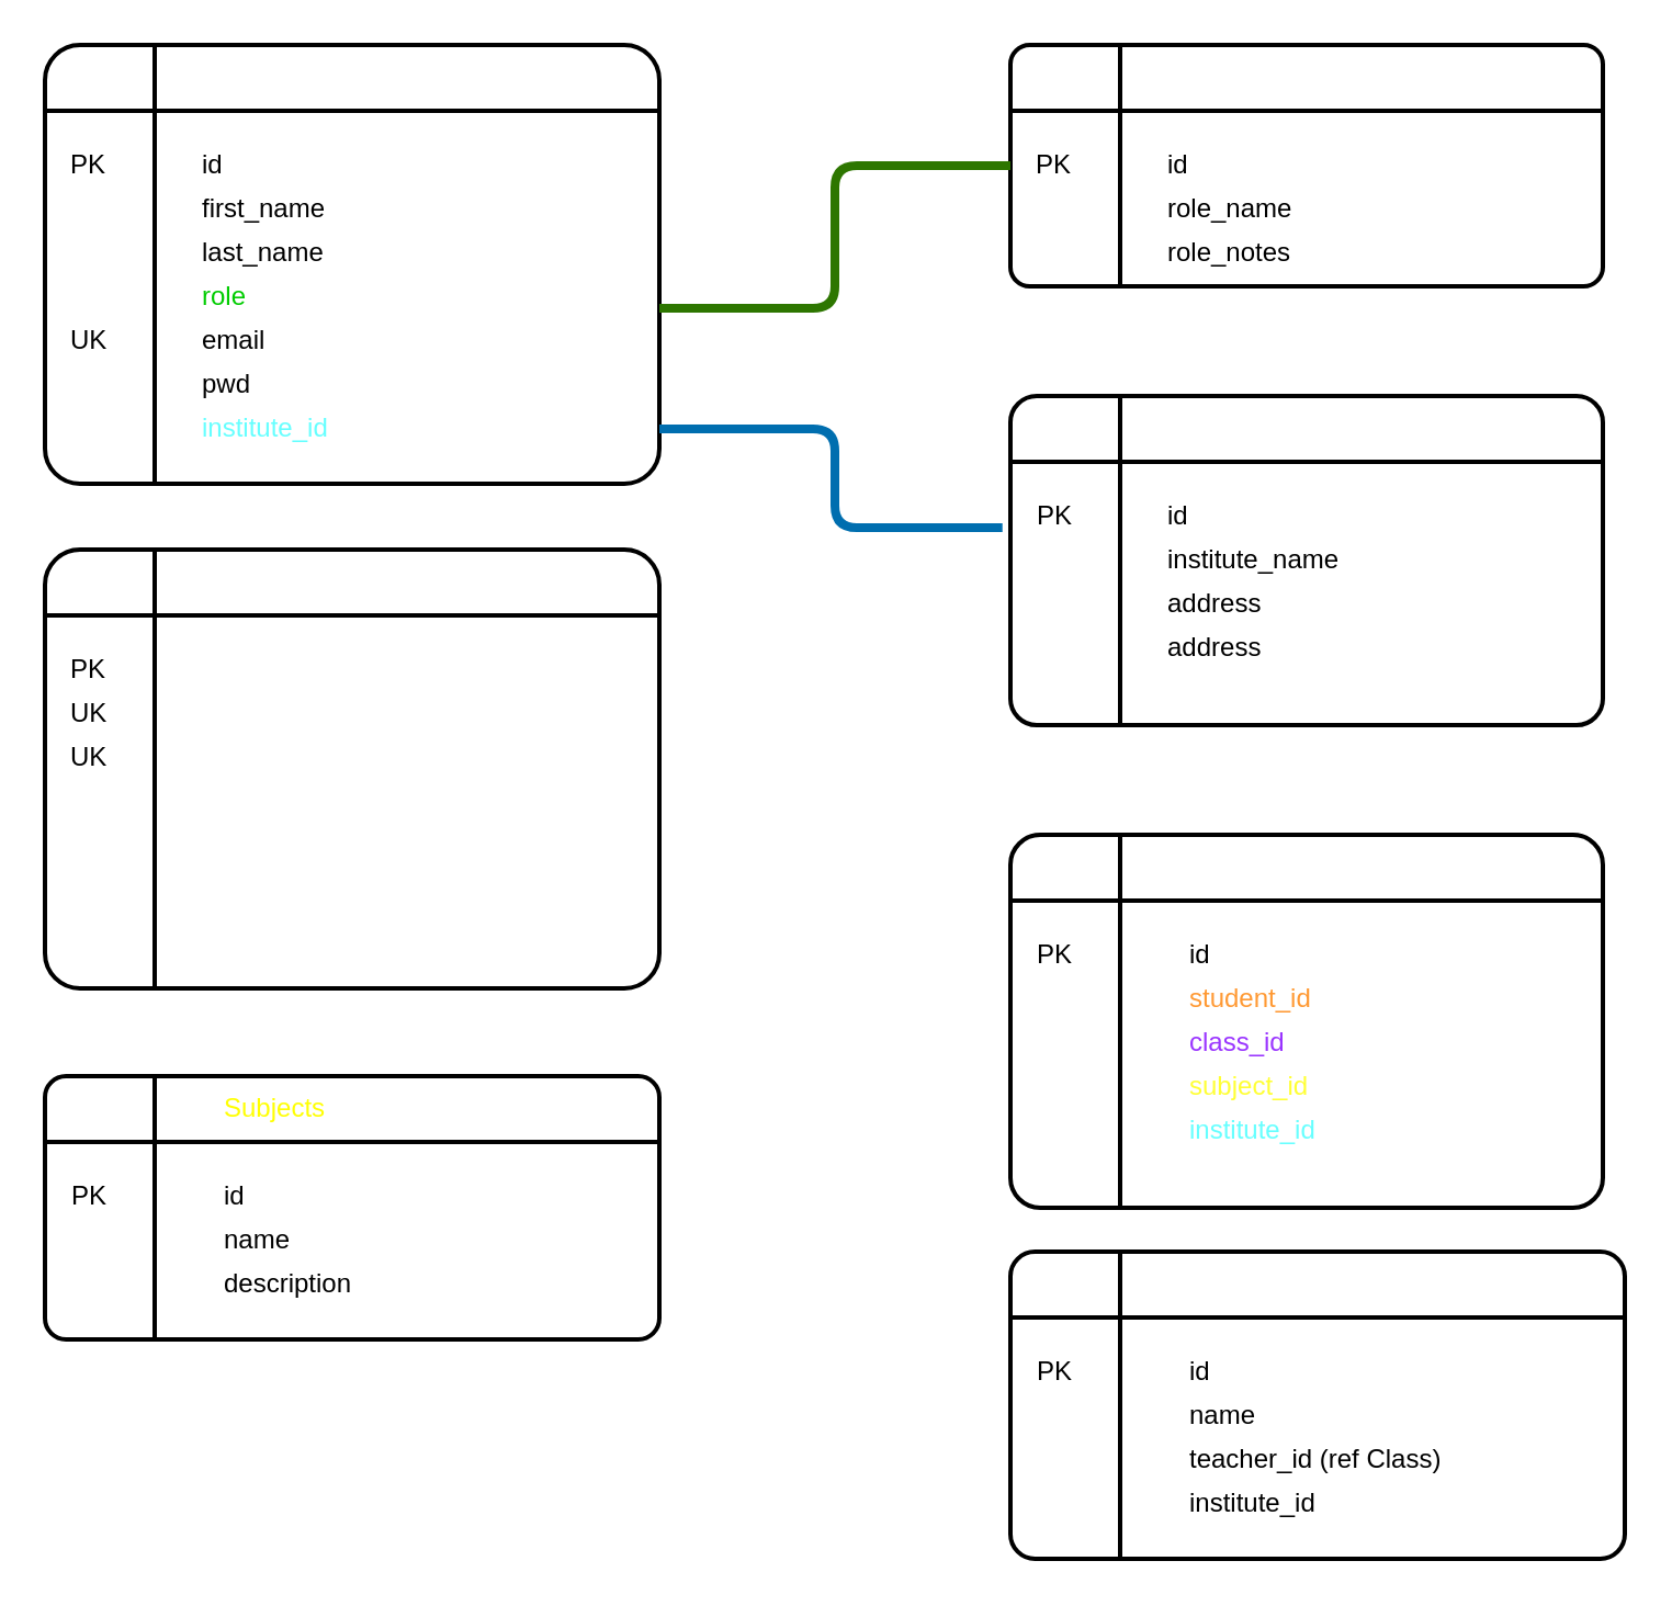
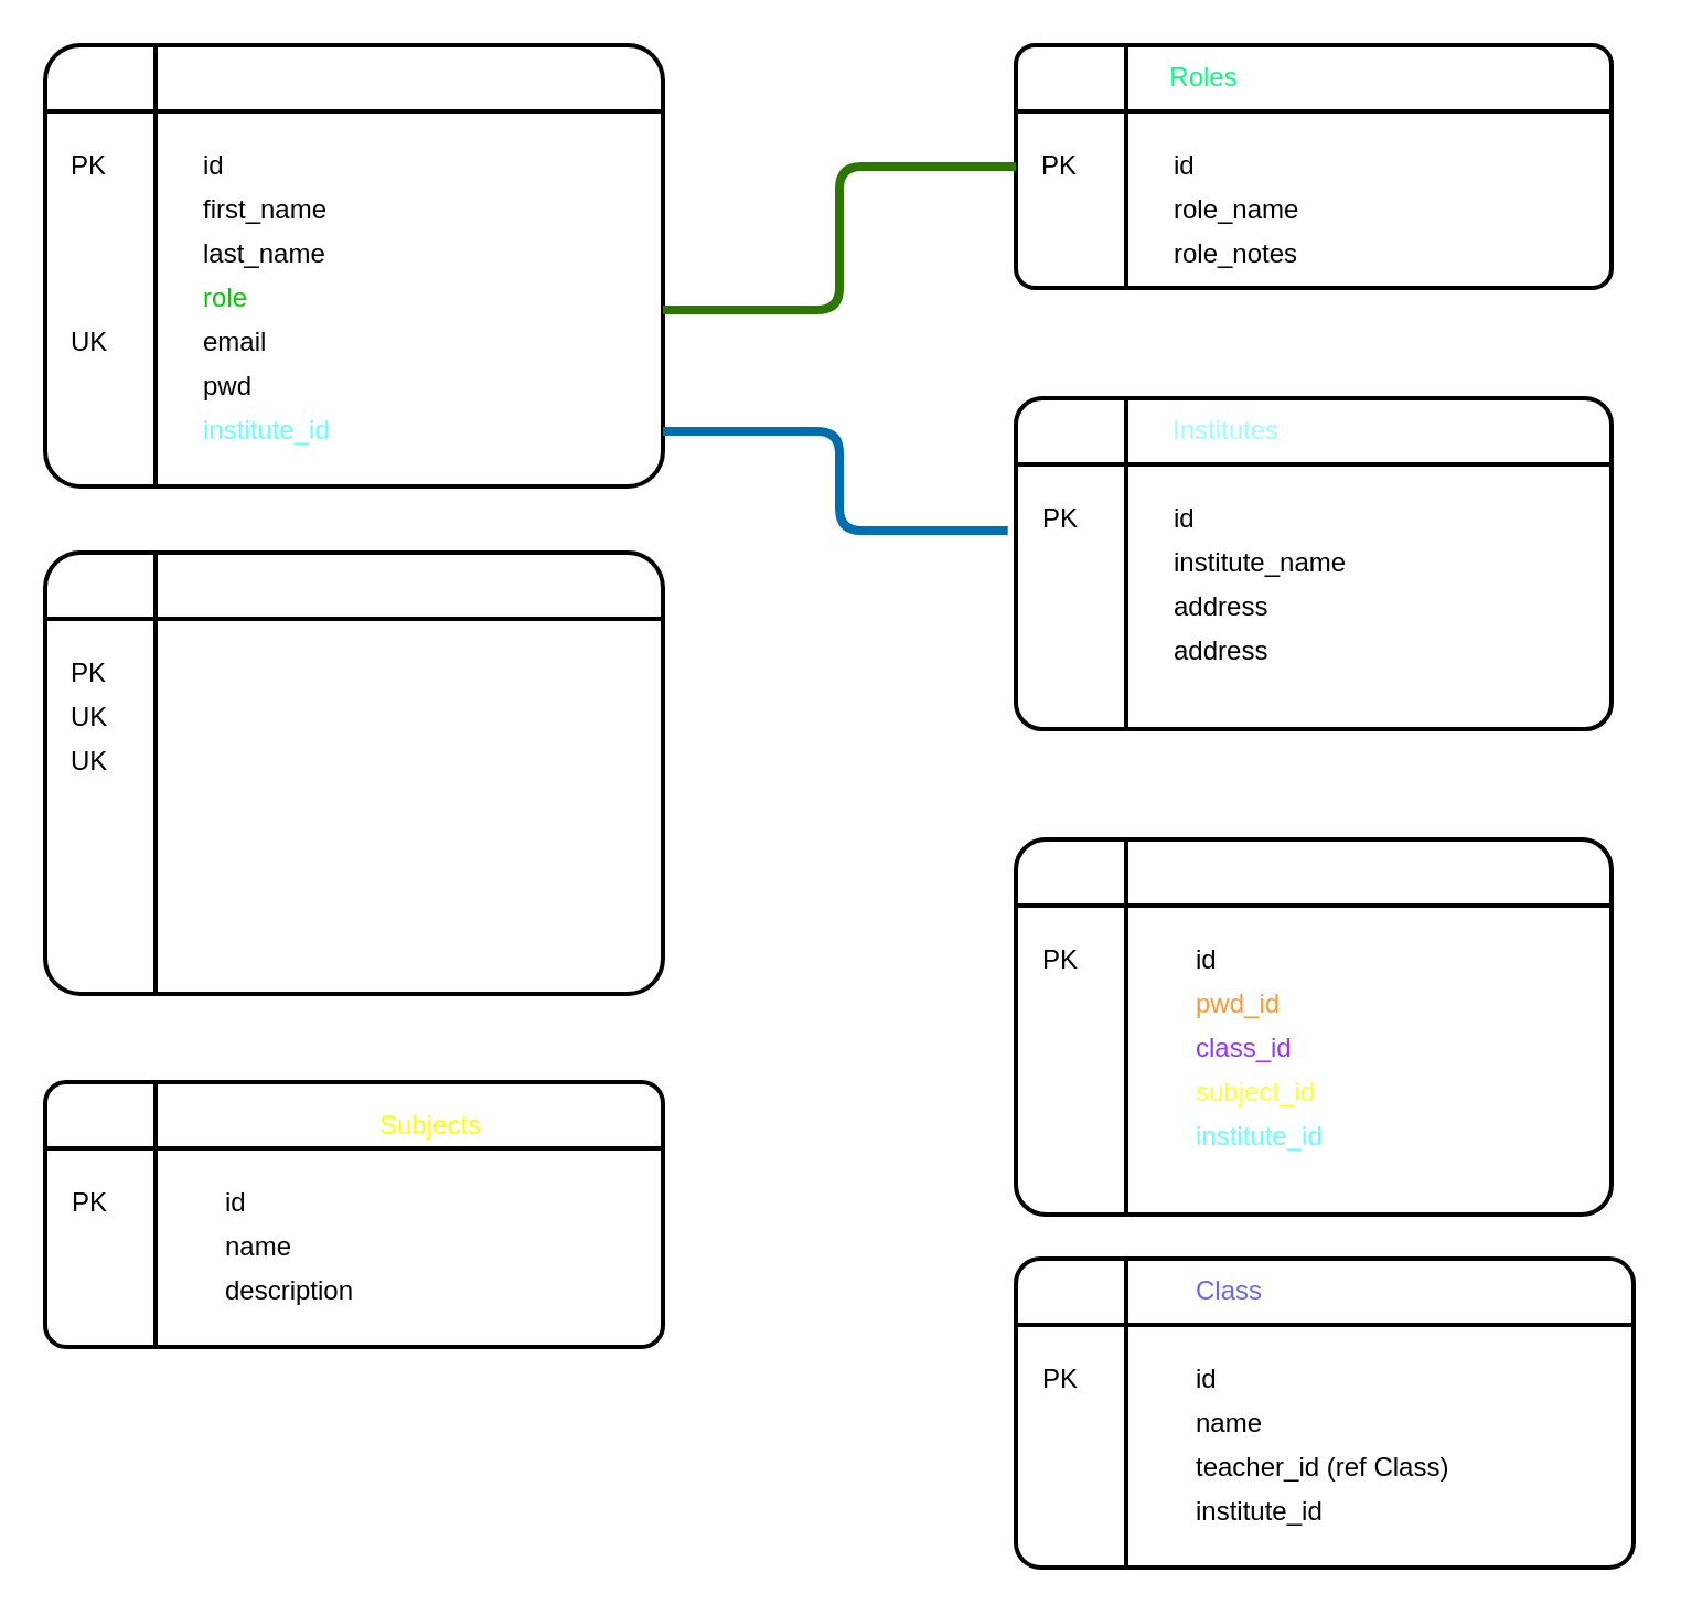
  <mxCell id="0" />
  <mxCell id="1" parent="0" />
  <mxCell id="2" value="" style="shape=internalStorage;whiteSpace=wrap;html=1;dx=50;dy=30;rounded=1;arcSize=8;strokeWidth=2;" vertex="1" parent="1"><mxGeometry x="20" y="20" width="280" height="200" as="geometry" /></mxCell>
  <mxCell id="3" value="id" style="text;html=1;align=left;verticalAlign=middle;resizable=0;points=[];autosize=1;strokeColor=none;fillColor=none;" vertex="1" parent="1"><mxGeometry x="90" y="60" width="30" height="30" as="geometry" /></mxCell>
  <mxCell id="4" value="first_name" style="text;html=1;align=left;verticalAlign=middle;resizable=0;points=[];autosize=1;strokeColor=none;fillColor=none;" vertex="1" parent="1"><mxGeometry x="90" y="80" width="80" height="30" as="geometry" /></mxCell>
  <mxCell id="5" value="last_name" style="text;html=1;align=left;verticalAlign=middle;resizable=0;points=[];autosize=1;strokeColor=none;fillColor=none;" vertex="1" parent="1"><mxGeometry x="90" y="100" width="80" height="30" as="geometry" /></mxCell>
  <mxCell id="6" value="role" style="text;html=1;align=left;verticalAlign=middle;resizable=0;points=[];autosize=1;fillColor=none;fontColor=#00CC00;" vertex="1" parent="1"><mxGeometry x="90" y="120" width="40" height="30" as="geometry" /></mxCell>
  <mxCell id="7" value="PK" style="text;html=1;align=left;verticalAlign=middle;resizable=0;points=[];autosize=1;strokeColor=none;fillColor=none;" vertex="1" parent="1"><mxGeometry x="30" y="60" width="40" height="30" as="geometry" /></mxCell>
  <mxCell id="8" value="email" style="text;html=1;align=left;verticalAlign=middle;resizable=0;points=[];autosize=1;strokeColor=none;fillColor=none;" vertex="1" parent="1"><mxGeometry x="90" y="140" width="50" height="30" as="geometry" /></mxCell>
  <mxCell id="9" value="pwd" style="text;html=1;align=left;verticalAlign=middle;resizable=0;points=[];autosize=1;strokeColor=none;fillColor=none;" vertex="1" parent="1"><mxGeometry x="90" y="160" width="50" height="30" as="geometry" /></mxCell>
  <mxCell id="10" value="UK" style="text;html=1;align=left;verticalAlign=middle;resizable=0;points=[];autosize=1;strokeColor=none;fillColor=none;" vertex="1" parent="1"><mxGeometry x="30" y="140" width="40" height="30" as="geometry" /></mxCell>
  <mxCell id="11" value="" style="shape=internalStorage;whiteSpace=wrap;html=1;dx=50;dy=30;rounded=1;arcSize=8;strokeWidth=2;" vertex="1" parent="1"><mxGeometry x="460" y="20" width="270" height="110" as="geometry" /></mxCell>
+ <mxCell id="12" value="Roles" style="text;html=1;align=center;verticalAlign=middle;resizable=0;points=[];autosize=1;strokeColor=none;fillColor=none;fontColor=#00FF80;" vertex="1" parent="1"><mxGeometry x="520" y="20" width="50" height="30" as="geometry" /></mxCell>
  <mxCell id="13" value="id" style="text;html=1;align=left;verticalAlign=middle;resizable=0;points=[];autosize=1;strokeColor=none;fillColor=none;" vertex="1" parent="1"><mxGeometry x="530" y="60" width="30" height="30" as="geometry" /></mxCell>
  <mxCell id="14" value="PK" style="text;html=1;align=left;verticalAlign=middle;resizable=0;points=[];autosize=1;strokeColor=none;fillColor=none;" vertex="1" parent="1"><mxGeometry x="470" y="60" width="40" height="30" as="geometry" /></mxCell>
  <mxCell id="15" value="role_name" style="text;html=1;align=left;verticalAlign=middle;resizable=0;points=[];autosize=1;strokeColor=none;fillColor=none;" vertex="1" parent="1"><mxGeometry x="530" y="80" width="80" height="30" as="geometry" /></mxCell>
  <mxCell id="16" value="role_notes" style="text;html=1;align=left;verticalAlign=middle;resizable=0;points=[];autosize=1;strokeColor=none;fillColor=none;" vertex="1" parent="1"><mxGeometry x="530" y="100" width="80" height="30" as="geometry" /></mxCell>
  <mxCell id="17" value="" style="endArrow=none;html=1;fontColor=#66FF66;entryX=0;entryY=0.5;entryDx=0;entryDy=0;fillColor=#60a917;strokeColor=#2D7600;strokeWidth=4;" edge="1" parent="1" target="11"><mxGeometry width="50" height="50" relative="1" as="geometry"><mxPoint x="300" y="140" as="sourcePoint" /><mxPoint x="380" y="70" as="targetPoint" /><Array as="points"><mxPoint x="380" y="140" /><mxPoint x="380" y="75" /></Array></mxGeometry></mxCell>
  <mxCell id="18" value="" style="shape=internalStorage;whiteSpace=wrap;html=1;dx=50;dy=30;rounded=1;arcSize=8;strokeWidth=2;" vertex="1" parent="1"><mxGeometry x="460" y="180" width="270" height="150" as="geometry" /></mxCell>
+ <mxCell id="19" value="Institutes" style="text;html=1;align=center;verticalAlign=middle;resizable=0;points=[];autosize=1;strokeColor=none;fillColor=none;fontColor=#99FFFF;" vertex="1" parent="1"><mxGeometry x="520" y="180" width="70" height="30" as="geometry" /></mxCell>
  <mxCell id="20" value="id" style="text;html=1;align=left;verticalAlign=middle;resizable=0;points=[];autosize=1;strokeColor=none;fillColor=none;" vertex="1" parent="1"><mxGeometry x="530" y="220" width="30" height="30" as="geometry" /></mxCell>
  <mxCell id="21" value="PK" style="text;html=1;align=center;verticalAlign=middle;resizable=0;points=[];autosize=1;strokeColor=none;fillColor=none;" vertex="1" parent="1"><mxGeometry x="460" y="220" width="40" height="30" as="geometry" /></mxCell>
  <mxCell id="22" value="institute_name" style="text;html=1;align=left;verticalAlign=middle;resizable=0;points=[];autosize=1;strokeColor=none;fillColor=none;" vertex="1" parent="1"><mxGeometry x="530" y="240" width="100" height="30" as="geometry" /></mxCell>
  <mxCell id="23" value="address" style="text;html=1;align=left;verticalAlign=middle;resizable=0;points=[];autosize=1;strokeColor=none;fillColor=none;" vertex="1" parent="1"><mxGeometry x="530" y="260" width="70" height="30" as="geometry" /></mxCell>
  <mxCell id="24" value="address" style="text;html=1;align=left;verticalAlign=middle;resizable=0;points=[];autosize=1;strokeColor=none;fillColor=none;" vertex="1" parent="1"><mxGeometry x="530" y="280" width="70" height="30" as="geometry" /></mxCell>
  <mxCell id="25" value="" style="shape=internalStorage;whiteSpace=wrap;html=1;dx=50;dy=30;rounded=1;arcSize=8;strokeWidth=2;fontColor=#FF0000;fillColor=none;" vertex="1" parent="1"><mxGeometry x="20" y="250" width="280" height="200" as="geometry" /></mxCell>
  <mxCell id="26" value="id" style="text;html=1;align=center;verticalAlign=middle;resizable=0;points=[];autosize=1;strokeColor=none;fillColor=none;fontColor=#FFFFFF;" vertex="1" parent="1"><mxGeometry x="90" y="290" width="30" height="30" as="geometry" /></mxCell>
  <mxCell id="27" value="first_name" style="text;html=1;align=center;verticalAlign=middle;resizable=0;points=[];autosize=1;strokeColor=none;fillColor=none;fontColor=#FFFFFF;" vertex="1" parent="1"><mxGeometry x="90" y="310" width="80" height="30" as="geometry" /></mxCell>
  <mxCell id="28" value="last_name" style="text;html=1;align=left;verticalAlign=middle;resizable=0;points=[];autosize=1;strokeColor=none;fillColor=none;fontColor=#FFFFFF;" vertex="1" parent="1"><mxGeometry x="100" y="330" width="80" height="30" as="geometry" /></mxCell>
  <mxCell id="29" value="email" style="text;html=1;align=left;verticalAlign=middle;resizable=0;points=[];autosize=1;strokeColor=none;fillColor=none;fontColor=#FFFFFF;" vertex="1" parent="1"><mxGeometry x="100" y="350" width="50" height="30" as="geometry" /></mxCell>
  <mxCell id="30" value="pwd" style="text;html=1;align=left;verticalAlign=middle;resizable=0;points=[];autosize=1;strokeColor=none;fillColor=none;fontColor=#FFFFFF;" vertex="1" parent="1"><mxGeometry x="100" y="370" width="50" height="30" as="geometry" /></mxCell>
  <mxCell id="31" value="phone" style="text;html=1;align=left;verticalAlign=middle;resizable=0;points=[];autosize=1;strokeColor=none;fillColor=none;fontColor=#FFFFFF;" vertex="1" parent="1"><mxGeometry x="100" y="390" width="60" height="30" as="geometry" /></mxCell>
  <mxCell id="32" value="class_id" style="text;html=1;align=left;verticalAlign=middle;resizable=0;points=[];autosize=1;strokeColor=none;fillColor=none;fontColor=#FFFFFF;" vertex="1" parent="1"><mxGeometry x="100" y="410" width="70" height="30" as="geometry" /></mxCell>
  <mxCell id="33" value="PK" style="text;html=1;align=left;verticalAlign=middle;resizable=0;points=[];autosize=1;strokeColor=none;fillColor=none;" vertex="1" parent="1"><mxGeometry x="30" y="290" width="40" height="30" as="geometry" /></mxCell>
  <mxCell id="34" value="UK" style="text;html=1;align=left;verticalAlign=middle;resizable=0;points=[];autosize=1;strokeColor=none;fillColor=none;" vertex="1" parent="1"><mxGeometry x="30" y="330" width="40" height="30" as="geometry" /></mxCell>
  <mxCell id="35" value="UK" style="text;html=1;align=left;verticalAlign=middle;resizable=0;points=[];autosize=1;strokeColor=none;fillColor=none;" vertex="1" parent="1"><mxGeometry x="30" y="310" width="40" height="30" as="geometry" /></mxCell>
  <mxCell id="36" value="institute_id" style="text;html=1;align=left;verticalAlign=middle;resizable=0;points=[];autosize=1;strokeColor=none;fillColor=none;fontColor=#66FFFF;" vertex="1" parent="1"><mxGeometry x="90" y="180" width="80" height="30" as="geometry" /></mxCell>
  <mxCell id="37" value="" style="endArrow=none;html=1;fontColor=#66FF66;entryX=-0.091;entryY=0.667;entryDx=0;entryDy=0;fillColor=#1ba1e2;strokeColor=#006EAF;strokeWidth=4;entryPerimeter=0;" edge="1" parent="1" target="21"><mxGeometry width="50" height="50" relative="1" as="geometry"><mxPoint x="300" y="195" as="sourcePoint" /><mxPoint x="460" y="130" as="targetPoint" /><Array as="points"><mxPoint x="380" y="195" /><mxPoint x="380" y="240" /></Array></mxGeometry></mxCell>
  <mxCell id="38" value="" style="shape=internalStorage;whiteSpace=wrap;html=1;dx=50;dy=30;rounded=1;arcSize=8;strokeWidth=2;fontColor=#66FF66;fillColor=none;" vertex="1" parent="1"><mxGeometry x="460" y="380" width="270" height="170" as="geometry" /></mxCell>
  <mxCell id="39" value="id" style="text;html=1;align=left;verticalAlign=middle;resizable=0;points=[];autosize=1;strokeColor=none;fillColor=none;" vertex="1" parent="1"><mxGeometry x="540" y="420" width="30" height="30" as="geometry" /></mxCell>
- <mxCell id="40" value="student_id" style="text;html=1;align=left;verticalAlign=middle;resizable=0;points=[];autosize=1;strokeColor=none;fillColor=none;fontColor=#FF9933;" vertex="1" parent="1"><mxGeometry x="540" y="440" width="80" height="30" as="geometry" /></mxCell>
+ <mxCell id="40" value="pwd_id" style="text;html=1;align=left;verticalAlign=middle;resizable=0;points=[];autosize=1;strokeColor=none;fillColor=none;fontColor=#FF9933;" vertex="1" parent="1"><mxGeometry x="540" y="440" width="80" height="30" as="geometry" /></mxCell>
  <mxCell id="41" value="class_id" style="text;html=1;align=left;verticalAlign=middle;resizable=0;points=[];autosize=1;strokeColor=none;fillColor=none;fontColor=#9933FF;" vertex="1" parent="1"><mxGeometry x="540" y="460" width="70" height="30" as="geometry" /></mxCell>
  <mxCell id="42" value="subject_id" style="text;html=1;align=left;verticalAlign=middle;resizable=0;points=[];autosize=1;strokeColor=none;fillColor=none;fontColor=#FFFF33;" vertex="1" parent="1"><mxGeometry x="540" y="480" width="80" height="30" as="geometry" /></mxCell>
  <mxCell id="43" value="institute_id" style="text;html=1;align=left;verticalAlign=middle;resizable=0;points=[];autosize=1;strokeColor=none;fillColor=none;fontColor=#66FFFF;" vertex="1" parent="1"><mxGeometry x="540" y="500" width="80" height="30" as="geometry" /></mxCell>
  <mxCell id="44" value="" style="shape=internalStorage;whiteSpace=wrap;html=1;dx=50;dy=30;rounded=1;arcSize=8;strokeWidth=2;fontColor=#66FF66;fillColor=none;" vertex="1" parent="1"><mxGeometry x="20" y="490" width="280" height="120" as="geometry" /></mxCell>
- <mxCell id="45" value="Subjects" style="text;html=1;align=left;verticalAlign=middle;resizable=0;points=[];autosize=1;strokeColor=none;fillColor=none;fontColor=#FFFF00;" vertex="1" parent="1"><mxGeometry x="100" y="490" width="70" height="30" as="geometry" /></mxCell>
+ <mxCell id="45" value="Subjects" style="text;html=1;align=left;verticalAlign=middle;resizable=0;points=[];autosize=1;strokeColor=none;fillColor=none;fontColor=#FFFF00;" vertex="1" parent="1"><mxGeometry x="170" y="495" width="70" height="30" as="geometry" /></mxCell>
  <mxCell id="46" value="id" style="text;html=1;align=left;verticalAlign=middle;resizable=0;points=[];autosize=1;strokeColor=none;fillColor=none;" vertex="1" parent="1"><mxGeometry x="100" y="530" width="30" height="30" as="geometry" /></mxCell>
  <mxCell id="47" value="name" style="text;html=1;align=left;verticalAlign=middle;resizable=0;points=[];autosize=1;strokeColor=none;fillColor=none;" vertex="1" parent="1"><mxGeometry x="100" y="550" width="50" height="30" as="geometry" /></mxCell>
  <mxCell id="48" value="description" style="text;html=1;align=left;verticalAlign=middle;resizable=0;points=[];autosize=1;strokeColor=none;fillColor=none;" vertex="1" parent="1"><mxGeometry x="100" y="570" width="80" height="30" as="geometry" /></mxCell>
  <mxCell id="49" value="PK" style="text;html=1;align=center;verticalAlign=middle;resizable=0;points=[];autosize=1;strokeColor=none;fillColor=none;" vertex="1" parent="1"><mxGeometry x="460" y="420" width="40" height="30" as="geometry" /></mxCell>
  <mxCell id="50" value="PK" style="text;html=1;align=center;verticalAlign=middle;resizable=0;points=[];autosize=1;strokeColor=none;fillColor=none;" vertex="1" parent="1"><mxGeometry x="20" y="530" width="40" height="30" as="geometry" /></mxCell>
  <mxCell id="51" value="" style="shape=internalStorage;whiteSpace=wrap;html=1;dx=50;dy=30;rounded=1;arcSize=8;strokeWidth=2;fontColor=#66FF66;fillColor=none;" vertex="1" parent="1"><mxGeometry x="460" y="570" width="280" height="140" as="geometry" /></mxCell>
+ <mxCell id="52" value="Class" style="text;html=1;align=left;verticalAlign=middle;resizable=0;points=[];autosize=1;strokeColor=none;fillColor=none;fontColor=#6666FF;" vertex="1" parent="1"><mxGeometry x="540" y="570" width="50" height="30" as="geometry" /></mxCell>
  <mxCell id="53" value="id" style="text;html=1;align=left;verticalAlign=middle;resizable=0;points=[];autosize=1;strokeColor=none;fillColor=none;" vertex="1" parent="1"><mxGeometry x="540" y="610" width="30" height="30" as="geometry" /></mxCell>
  <mxCell id="54" value="name" style="text;html=1;align=left;verticalAlign=middle;resizable=0;points=[];autosize=1;strokeColor=none;fillColor=none;" vertex="1" parent="1"><mxGeometry x="540" y="630" width="50" height="30" as="geometry" /></mxCell>
  <mxCell id="55" value="teacher_id (ref Class)" style="text;html=1;align=left;verticalAlign=middle;resizable=0;points=[];autosize=1;strokeColor=none;fillColor=none;" vertex="1" parent="1"><mxGeometry x="540" y="650" width="170" height="30" as="geometry" /></mxCell>
  <mxCell id="56" value="PK" style="text;html=1;align=center;verticalAlign=middle;resizable=0;points=[];autosize=1;strokeColor=none;fillColor=none;" vertex="1" parent="1"><mxGeometry x="460" y="610" width="40" height="30" as="geometry" /></mxCell>
  <mxCell id="57" value="institute_id" style="text;html=1;align=left;verticalAlign=middle;resizable=0;points=[];autosize=1;strokeColor=none;fillColor=none;" vertex="1" parent="1"><mxGeometry x="540" y="670" width="80" height="30" as="geometry" /></mxCell>
